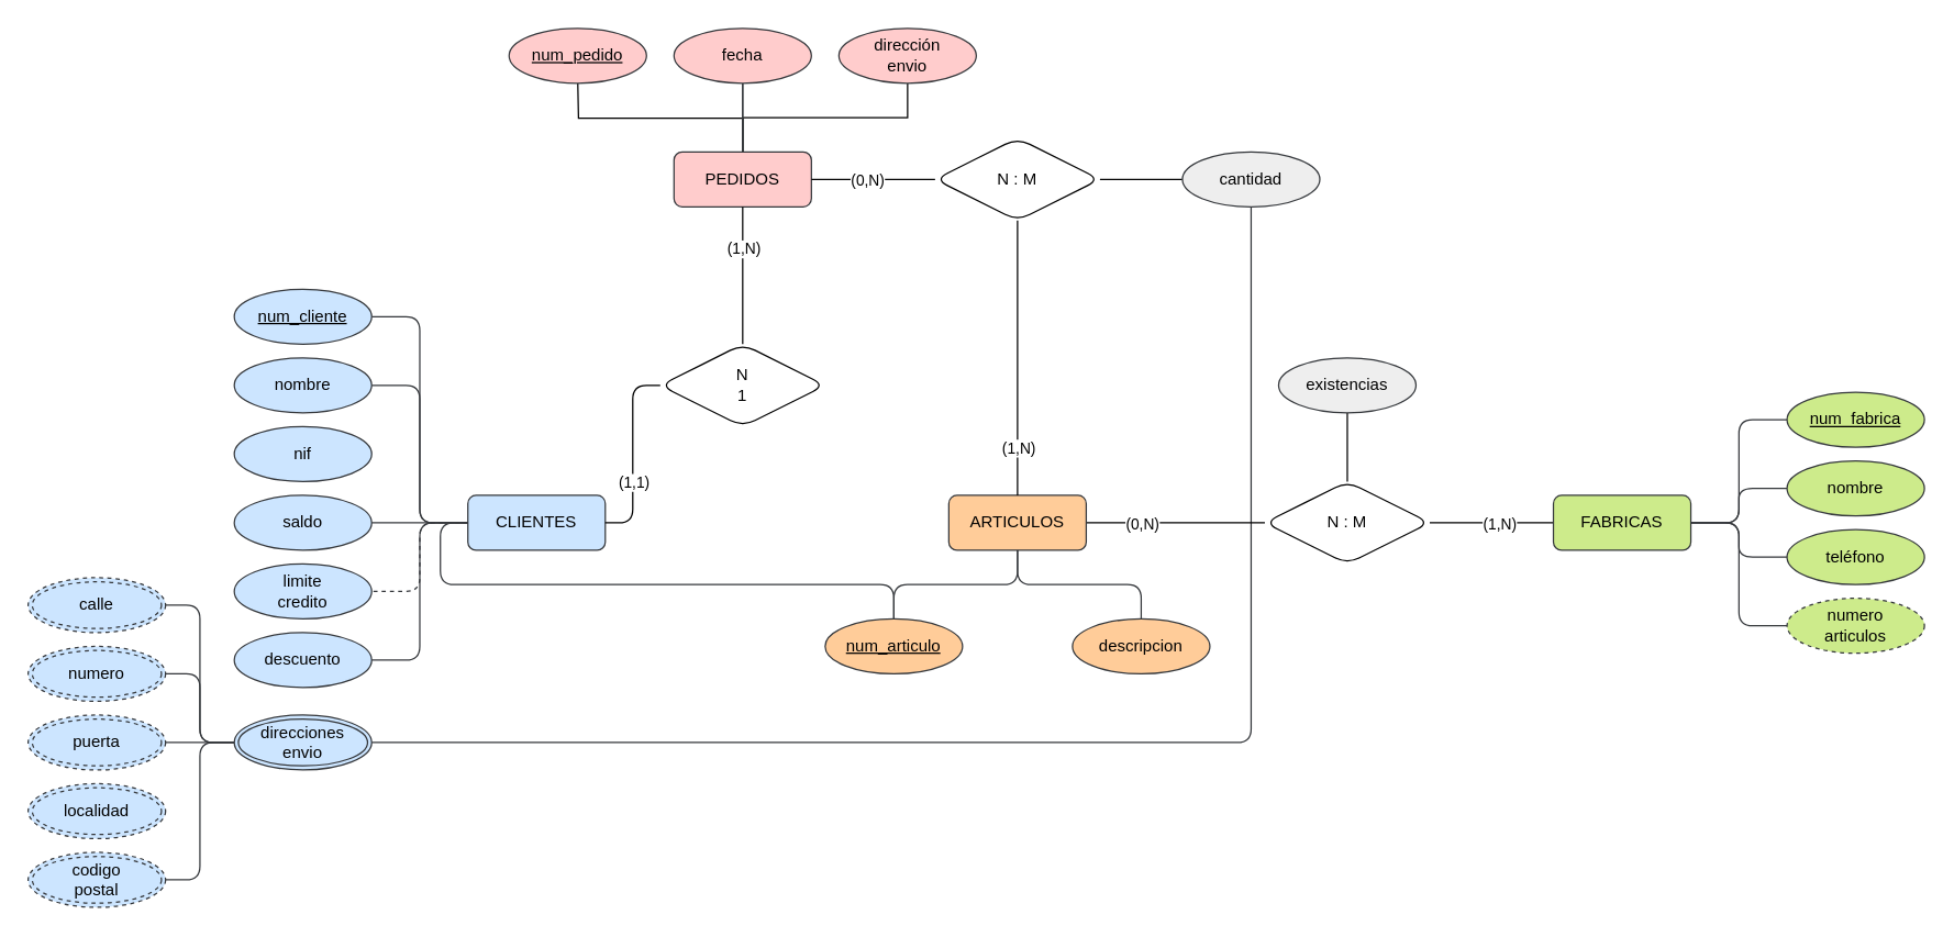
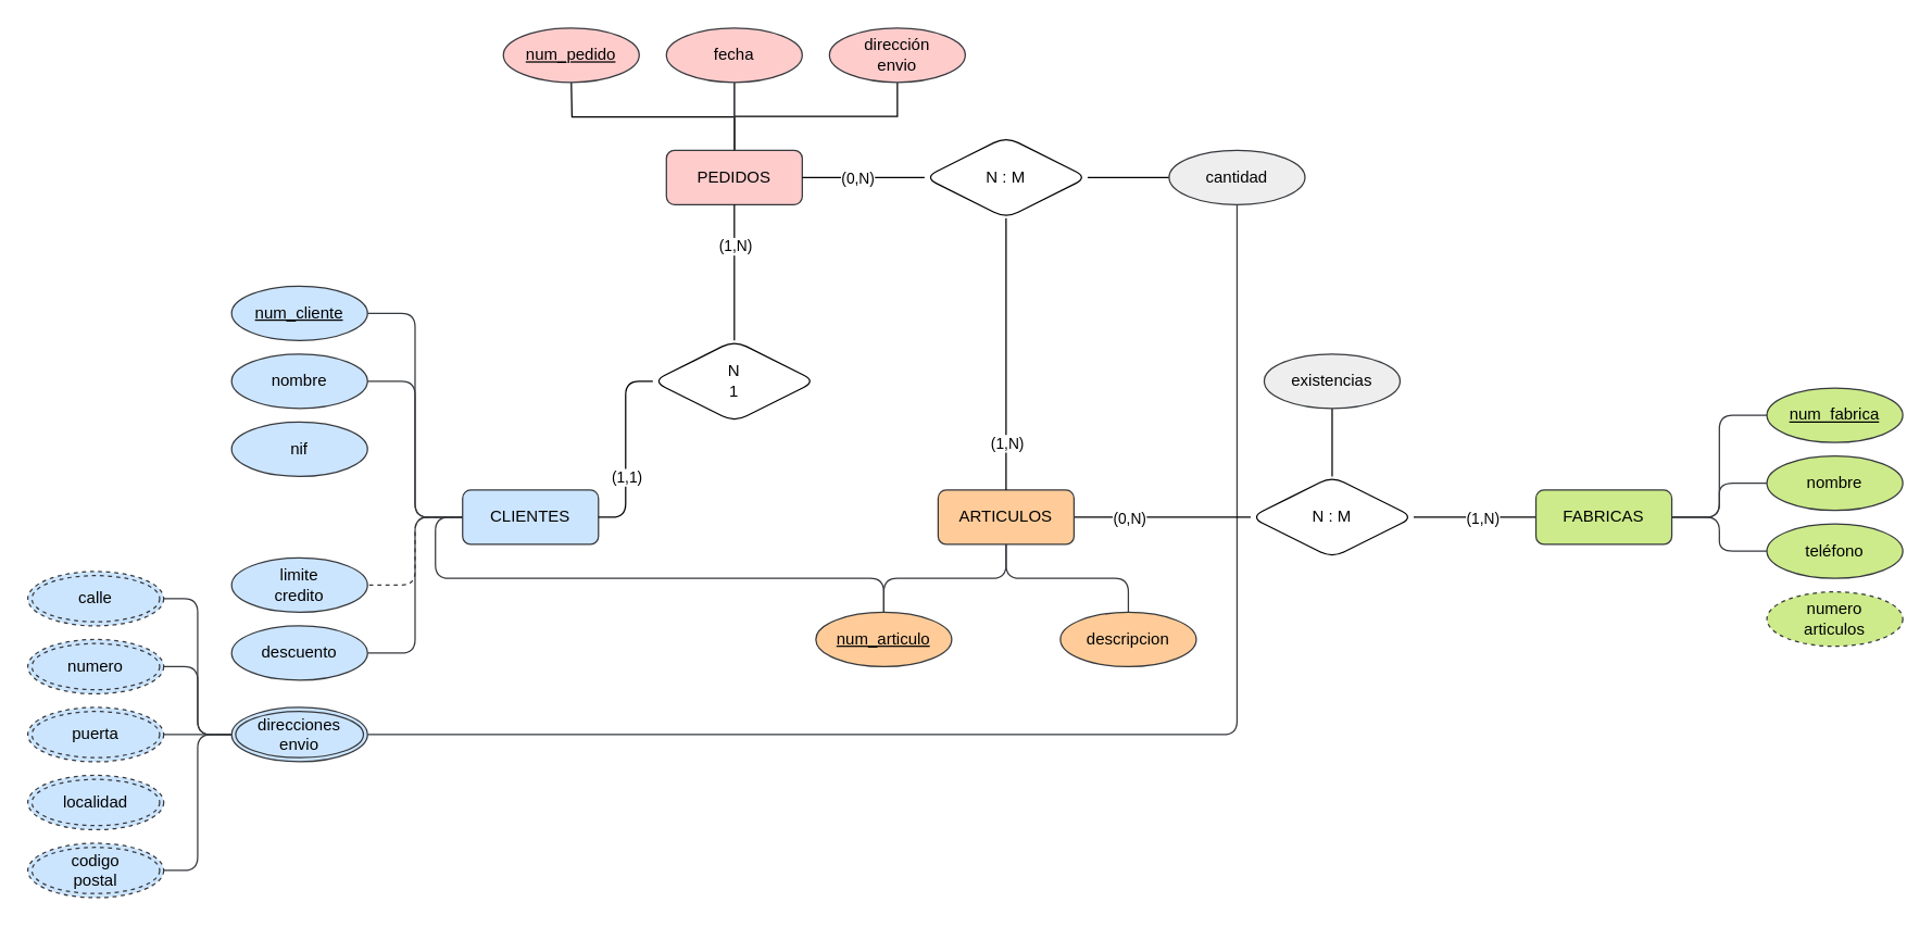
  <mxCell id="0" />
  <mxCell id="1" parent="0" />
  <mxCell id="2" style="edgeStyle=orthogonalEdgeStyle;orthogonalLoop=1;jettySize=auto;html=1;entryX=1;entryY=0.5;entryDx=0;entryDy=0;fillColor=#cce5ff;strokeColor=#36393d;startArrow=none;startFill=0;endArrow=none;endFill=0;" parent="1" source="6" target="9" edge="1"><mxGeometry relative="1" as="geometry" /></mxCell>
- <mxCell id="3" style="edgeStyle=orthogonalEdgeStyle;orthogonalLoop=1;jettySize=auto;html=1;exitX=0;exitY=0.5;exitDx=0;exitDy=0;entryX=1;entryY=0.5;entryDx=0;entryDy=0;fillColor=#cce5ff;strokeColor=#36393d;startArrow=none;startFill=0;endArrow=none;endFill=0;" parent="1" source="6" target="11" edge="1"><mxGeometry relative="1" as="geometry" /></mxCell>
  <mxCell id="4" style="edgeStyle=orthogonalEdgeStyle;orthogonalLoop=1;jettySize=auto;html=1;exitX=0;exitY=0.5;exitDx=0;exitDy=0;entryX=1;entryY=0.5;entryDx=0;entryDy=0;fillColor=#cce5ff;strokeColor=#36393d;startArrow=none;startFill=0;endArrow=none;endFill=0;dashed=1;" parent="1" source="6" target="12" edge="1"><mxGeometry relative="1" as="geometry" /></mxCell>
  <mxCell id="5" style="edgeStyle=orthogonalEdgeStyle;orthogonalLoop=1;jettySize=auto;html=1;exitX=0;exitY=0.5;exitDx=0;exitDy=0;startArrow=none;startFill=0;endArrow=none;endFill=0;fillColor=#cce5ff;strokeColor=#36393d;" parent="1" source="6" target="27" edge="1"><mxGeometry relative="1" as="geometry" /></mxCell>
  <mxCell id="6" value="CLIENTES" style="whiteSpace=wrap;html=1;align=center;fillColor=#cce5ff;strokeColor=#36393d;rounded=1;" parent="1" vertex="1"><mxGeometry x="340" y="360" width="100" height="40" as="geometry" /></mxCell>
  <mxCell id="7" style="edgeStyle=orthogonalEdgeStyle;orthogonalLoop=1;jettySize=auto;html=1;entryX=0;entryY=0.5;entryDx=0;entryDy=0;endArrow=none;endFill=0;startArrow=none;startFill=0;fillColor=#cce5ff;strokeColor=#36393d;" parent="1" source="8" target="6" edge="1"><mxGeometry relative="1" as="geometry" /></mxCell>
  <mxCell id="8" value="nombre" style="ellipse;whiteSpace=wrap;html=1;align=center;fillColor=#cce5ff;strokeColor=#36393d;rounded=1;" parent="1" vertex="1"><mxGeometry x="170" y="260" width="100" height="40" as="geometry" /></mxCell>
  <mxCell id="9" value="num_cliente" style="ellipse;whiteSpace=wrap;html=1;align=center;fontStyle=4;fillColor=#cce5ff;strokeColor=#36393d;rounded=1;" parent="1" vertex="1"><mxGeometry x="170" y="210" width="100" height="40" as="geometry" /></mxCell>
  <mxCell id="10" value="nif" style="ellipse;whiteSpace=wrap;html=1;align=center;fillColor=#cce5ff;strokeColor=#36393d;rounded=1;" parent="1" vertex="1"><mxGeometry x="170" y="310" width="100" height="40" as="geometry" /></mxCell>
- <mxCell id="11" value="saldo" style="ellipse;whiteSpace=wrap;html=1;align=center;fillColor=#cce5ff;strokeColor=#36393d;rounded=1;" parent="1" vertex="1"><mxGeometry x="170" y="360" width="100" height="40" as="geometry" /></mxCell>
  <mxCell id="12" value="limite&lt;br&gt;credito" style="ellipse;whiteSpace=wrap;html=1;align=center;fillColor=#cce5ff;strokeColor=#36393d;rounded=1;" parent="1" vertex="1"><mxGeometry x="170" y="410" width="100" height="40" as="geometry" /></mxCell>
  <mxCell id="13" style="edgeStyle=orthogonalEdgeStyle;orthogonalLoop=1;jettySize=auto;html=1;exitX=1;exitY=0.5;exitDx=0;exitDy=0;entryX=0;entryY=0.5;entryDx=0;entryDy=0;endArrow=none;endFill=0;startArrow=none;startFill=0;fillColor=#cce5ff;strokeColor=#36393d;" parent="1" source="14" target="6" edge="1"><mxGeometry relative="1" as="geometry" /></mxCell>
  <mxCell id="14" value="descuento" style="ellipse;whiteSpace=wrap;html=1;align=center;fillColor=#cce5ff;strokeColor=#36393d;rounded=1;" parent="1" vertex="1"><mxGeometry x="170" y="460" width="100" height="40" as="geometry" /></mxCell>
  <mxCell id="15" style="edgeStyle=orthogonalEdgeStyle;orthogonalLoop=1;jettySize=auto;html=1;entryX=1;entryY=0.5;entryDx=0;entryDy=0;startArrow=none;startFill=0;endArrow=none;endFill=0;fillColor=#cce5ff;strokeColor=#36393d;" parent="1" source="20" target="43" edge="1"><mxGeometry relative="1" as="geometry" /></mxCell>
  <mxCell id="16" style="edgeStyle=orthogonalEdgeStyle;orthogonalLoop=1;jettySize=auto;html=1;entryX=1;entryY=0.5;entryDx=0;entryDy=0;startArrow=none;startFill=0;endArrow=none;endFill=0;fillColor=#cce5ff;strokeColor=#36393d;" parent="1" source="20" target="42" edge="1"><mxGeometry relative="1" as="geometry" /></mxCell>
  <mxCell id="17" style="edgeStyle=orthogonalEdgeStyle;orthogonalLoop=1;jettySize=auto;html=1;entryX=1;entryY=0.5;entryDx=0;entryDy=0;startArrow=none;startFill=0;endArrow=none;endFill=0;fillColor=#cce5ff;strokeColor=#36393d;" parent="1" source="20" target="40" edge="1"><mxGeometry relative="1" as="geometry" /></mxCell>
  <mxCell id="18" style="edgeStyle=orthogonalEdgeStyle;orthogonalLoop=1;jettySize=auto;html=1;startArrow=none;startFill=0;endArrow=none;endFill=0;fillColor=#cce5ff;strokeColor=#36393d;" parent="1" source="20" target="64" edge="1"><mxGeometry relative="1" as="geometry" /></mxCell>
  <mxCell id="19" style="edgeStyle=orthogonalEdgeStyle;orthogonalLoop=1;jettySize=auto;html=1;entryX=1;entryY=0.5;entryDx=0;entryDy=0;startArrow=none;startFill=0;endArrow=none;endFill=0;fillColor=#cce5ff;strokeColor=#36393d;" parent="1" source="20" target="39" edge="1"><mxGeometry relative="1" as="geometry" /></mxCell>
  <mxCell id="20" value="direcciones&lt;br&gt;envio" style="ellipse;shape=doubleEllipse;margin=3;whiteSpace=wrap;html=1;align=center;fillColor=#cce5ff;strokeColor=#36393d;rounded=1;" parent="1" vertex="1"><mxGeometry x="170" y="520" width="100" height="40" as="geometry" /></mxCell>
  <mxCell id="21" style="edgeStyle=orthogonalEdgeStyle;orthogonalLoop=1;jettySize=auto;html=1;entryX=0;entryY=0.5;entryDx=0;entryDy=0;startArrow=none;startFill=0;endArrow=none;endFill=0;" parent="1" source="23" target="45" edge="1"><mxGeometry relative="1" as="geometry" /></mxCell>
  <mxCell id="22" value="(0,N)" style="edgeLabel;html=1;align=center;verticalAlign=middle;resizable=0;points=[];" vertex="1" connectable="0" parent="21"><mxGeometry x="-0.323" y="1" relative="1" as="geometry"><mxPoint x="-4" y="1" as="offset" /></mxGeometry></mxCell>
  <mxCell id="23" value="ARTICULOS" style="whiteSpace=wrap;html=1;align=center;fillColor=#ffcc99;strokeColor=#36393d;rounded=1;" parent="1" vertex="1"><mxGeometry x="690" y="360" width="100" height="40" as="geometry" /></mxCell>
  <mxCell id="24" style="edgeStyle=orthogonalEdgeStyle;orthogonalLoop=1;jettySize=auto;html=1;entryX=0.5;entryY=1;entryDx=0;entryDy=0;startArrow=none;startFill=0;endArrow=none;endFill=0;fillColor=#ffcc99;strokeColor=#36393d;" parent="1" source="25" target="23" edge="1"><mxGeometry relative="1" as="geometry" /></mxCell>
  <mxCell id="25" value="descripcion" style="ellipse;whiteSpace=wrap;html=1;align=center;fillColor=#ffcc99;strokeColor=#36393d;rounded=1;" parent="1" vertex="1"><mxGeometry x="780" y="450" width="100" height="40" as="geometry" /></mxCell>
  <mxCell id="26" style="edgeStyle=orthogonalEdgeStyle;orthogonalLoop=1;jettySize=auto;html=1;entryX=0.5;entryY=1;entryDx=0;entryDy=0;startArrow=none;startFill=0;endArrow=none;endFill=0;fillColor=#ffcc99;strokeColor=#36393d;" parent="1" source="27" target="23" edge="1"><mxGeometry relative="1" as="geometry" /></mxCell>
  <mxCell id="27" value="num_articulo" style="ellipse;whiteSpace=wrap;html=1;align=center;fontStyle=4;fillColor=#ffcc99;strokeColor=#36393d;rounded=1;" parent="1" vertex="1"><mxGeometry x="600" y="450" width="100" height="40" as="geometry" /></mxCell>
  <mxCell id="28" style="edgeStyle=orthogonalEdgeStyle;orthogonalLoop=1;jettySize=auto;html=1;entryX=0;entryY=0.5;entryDx=0;entryDy=0;startArrow=none;startFill=0;endArrow=none;endFill=0;fillColor=#cdeb8b;strokeColor=#36393d;" parent="1" source="34" target="35" edge="1"><mxGeometry relative="1" as="geometry" /></mxCell>
  <mxCell id="29" style="edgeStyle=orthogonalEdgeStyle;orthogonalLoop=1;jettySize=auto;html=1;entryX=0;entryY=0.5;entryDx=0;entryDy=0;startArrow=none;startFill=0;endArrow=none;endFill=0;fillColor=#cdeb8b;strokeColor=#36393d;" parent="1" source="34" target="36" edge="1"><mxGeometry relative="1" as="geometry" /></mxCell>
  <mxCell id="30" style="edgeStyle=orthogonalEdgeStyle;orthogonalLoop=1;jettySize=auto;html=1;entryX=0;entryY=0.5;entryDx=0;entryDy=0;startArrow=none;startFill=0;endArrow=none;endFill=0;fillColor=#cdeb8b;strokeColor=#36393d;" parent="1" source="34" target="37" edge="1"><mxGeometry relative="1" as="geometry" /></mxCell>
- <mxCell id="31" style="edgeStyle=orthogonalEdgeStyle;orthogonalLoop=1;jettySize=auto;html=1;entryX=0;entryY=0.5;entryDx=0;entryDy=0;startArrow=none;startFill=0;endArrow=none;endFill=0;fillColor=#cdeb8b;strokeColor=#36393d;" parent="1" source="34" target="38" edge="1"><mxGeometry relative="1" as="geometry" /></mxCell>
  <mxCell id="32" style="edgeStyle=orthogonalEdgeStyle;orthogonalLoop=1;jettySize=auto;html=1;entryX=1;entryY=0.5;entryDx=0;entryDy=0;startArrow=none;startFill=0;endArrow=none;endFill=0;" parent="1" source="34" target="45" edge="1"><mxGeometry relative="1" as="geometry" /></mxCell>
  <mxCell id="33" value="(1,N)" style="edgeLabel;html=1;align=center;verticalAlign=middle;resizable=0;points=[];" vertex="1" connectable="0" parent="32"><mxGeometry x="-0.244" y="-1" relative="1" as="geometry"><mxPoint x="-6" y="1" as="offset" /></mxGeometry></mxCell>
  <mxCell id="34" value="FABRICAS" style="whiteSpace=wrap;html=1;align=center;fillColor=#cdeb8b;strokeColor=#36393d;rounded=1;" parent="1" vertex="1"><mxGeometry x="1130" y="360" width="100" height="40" as="geometry" /></mxCell>
  <mxCell id="35" value="num_fabrica" style="ellipse;whiteSpace=wrap;html=1;align=center;fontStyle=4;fillColor=#cdeb8b;strokeColor=#36393d;rounded=1;" parent="1" vertex="1"><mxGeometry x="1300" y="285" width="100" height="40" as="geometry" /></mxCell>
  <mxCell id="36" value="nombre" style="ellipse;whiteSpace=wrap;html=1;align=center;fillColor=#cdeb8b;strokeColor=#36393d;rounded=1;" parent="1" vertex="1"><mxGeometry x="1300" y="335" width="100" height="40" as="geometry" /></mxCell>
  <mxCell id="37" value="teléfono" style="ellipse;whiteSpace=wrap;html=1;align=center;fillColor=#cdeb8b;strokeColor=#36393d;rounded=1;" parent="1" vertex="1"><mxGeometry x="1300" y="385" width="100" height="40" as="geometry" /></mxCell>
  <mxCell id="38" value="numero&lt;br&gt;articulos" style="ellipse;whiteSpace=wrap;html=1;align=center;fillColor=#cdeb8b;strokeColor=#36393d;dashed=1;rounded=1;" parent="1" vertex="1"><mxGeometry x="1300" y="435" width="100" height="40" as="geometry" /></mxCell>
  <mxCell id="39" value="codigo&lt;br&gt;postal" style="ellipse;shape=doubleEllipse;margin=3;whiteSpace=wrap;html=1;align=center;dashed=1;fillColor=#cce5ff;strokeColor=#36393d;rounded=1;" parent="1" vertex="1"><mxGeometry x="20" y="620" width="100" height="40" as="geometry" /></mxCell>
  <mxCell id="40" value="puerta" style="ellipse;shape=doubleEllipse;margin=3;whiteSpace=wrap;html=1;align=center;dashed=1;fillColor=#cce5ff;strokeColor=#36393d;rounded=1;" parent="1" vertex="1"><mxGeometry x="20" y="520" width="100" height="40" as="geometry" /></mxCell>
  <mxCell id="41" value="localidad" style="ellipse;shape=doubleEllipse;margin=3;whiteSpace=wrap;html=1;align=center;dashed=1;fillColor=#cce5ff;strokeColor=#36393d;rounded=1;" parent="1" vertex="1"><mxGeometry x="20" y="570" width="100" height="40" as="geometry" /></mxCell>
  <mxCell id="42" value="numero" style="ellipse;shape=doubleEllipse;margin=3;whiteSpace=wrap;html=1;align=center;dashed=1;fillColor=#cce5ff;strokeColor=#36393d;rounded=1;" parent="1" vertex="1"><mxGeometry x="20" y="470" width="100" height="40" as="geometry" /></mxCell>
  <mxCell id="43" value="calle" style="ellipse;shape=doubleEllipse;margin=3;whiteSpace=wrap;html=1;align=center;dashed=1;fillColor=#cce5ff;strokeColor=#36393d;rounded=1;" parent="1" vertex="1"><mxGeometry x="20" y="420" width="100" height="40" as="geometry" /></mxCell>
  <mxCell id="44" style="edgeStyle=orthogonalEdgeStyle;orthogonalLoop=1;jettySize=auto;html=1;entryX=0.5;entryY=1;entryDx=0;entryDy=0;startArrow=none;startFill=0;endArrow=none;endFill=0;" parent="1" source="45" target="46" edge="1"><mxGeometry relative="1" as="geometry" /></mxCell>
  <mxCell id="45" value="N : M" style="shape=rhombus;perimeter=rhombusPerimeter;whiteSpace=wrap;html=1;align=center;rounded=1;" parent="1" vertex="1"><mxGeometry x="920" y="350" width="120" height="60" as="geometry" /></mxCell>
  <mxCell id="46" value="existencias" style="ellipse;whiteSpace=wrap;html=1;align=center;fillColor=#eeeeee;strokeColor=#36393d;rounded=1;" parent="1" vertex="1"><mxGeometry x="930" y="260" width="100" height="40" as="geometry" /></mxCell>
  <mxCell id="47" style="edgeStyle=orthogonalEdgeStyle;rounded=0;orthogonalLoop=1;jettySize=auto;html=1;exitX=0.5;exitY=0;exitDx=0;exitDy=0;entryX=0.5;entryY=1;entryDx=0;entryDy=0;endArrow=none;endFill=0;" edge="1" parent="1" source="49"><mxGeometry relative="1" as="geometry"><mxPoint x="420" y="60" as="targetPoint" /></mxGeometry></mxCell>
  <mxCell id="48" style="edgeStyle=orthogonalEdgeStyle;rounded=0;orthogonalLoop=1;jettySize=auto;html=1;exitX=0.5;exitY=0;exitDx=0;exitDy=0;entryX=0.5;entryY=1;entryDx=0;entryDy=0;endArrow=none;endFill=0;" edge="1" parent="1" source="49" target="57"><mxGeometry relative="1" as="geometry" /></mxCell>
  <mxCell id="49" value="PEDIDOS" style="whiteSpace=wrap;html=1;align=center;fillColor=#ffcccc;strokeColor=#36393d;rounded=1;" parent="1" vertex="1"><mxGeometry x="490" y="110" width="100" height="40" as="geometry" /></mxCell>
  <mxCell id="50" style="edgeStyle=orthogonalEdgeStyle;orthogonalLoop=1;jettySize=auto;html=1;entryX=0.5;entryY=1;entryDx=0;entryDy=0;startArrow=none;startFill=0;endArrow=none;endFill=0;" parent="1" source="54" target="49" edge="1"><mxGeometry relative="1" as="geometry" /></mxCell>
  <mxCell id="51" value="(1,N)" style="edgeLabel;html=1;align=center;verticalAlign=middle;resizable=0;points=[];" vertex="1" connectable="0" parent="50"><mxGeometry x="0.32" y="-3" relative="1" as="geometry"><mxPoint x="-3" y="-4" as="offset" /></mxGeometry></mxCell>
  <mxCell id="52" style="edgeStyle=orthogonalEdgeStyle;orthogonalLoop=1;jettySize=auto;html=1;entryX=1;entryY=0.5;entryDx=0;entryDy=0;startArrow=none;startFill=0;endArrow=none;endFill=0;" parent="1" source="54" target="6" edge="1"><mxGeometry relative="1" as="geometry" /></mxCell>
  <mxCell id="53" value="(1,1)" style="edgeLabel;html=1;align=center;verticalAlign=middle;resizable=0;points=[];" vertex="1" connectable="0" parent="52"><mxGeometry x="0.2" relative="1" as="geometry"><mxPoint y="6" as="offset" /></mxGeometry></mxCell>
  <mxCell id="54" value="N&lt;br&gt;1" style="shape=rhombus;perimeter=rhombusPerimeter;whiteSpace=wrap;html=1;align=center;horizontal=1;rounded=1;" parent="1" vertex="1"><mxGeometry x="480" y="250" width="120" height="60" as="geometry" /></mxCell>
  <mxCell id="55" style="edgeStyle=orthogonalEdgeStyle;orthogonalLoop=1;jettySize=auto;html=1;entryX=0.5;entryY=0;entryDx=0;entryDy=0;endArrow=none;endFill=0;fillColor=#ffcccc;strokeColor=#36393d;" edge="1" parent="1" source="65" target="49"><mxGeometry relative="1" as="geometry" /></mxCell>
  <mxCell id="56" style="edgeStyle=orthogonalEdgeStyle;orthogonalLoop=1;jettySize=auto;html=1;entryX=0.5;entryY=0;entryDx=0;entryDy=0;endArrow=none;endFill=0;fillColor=#ffcccc;strokeColor=#36393d;startArrow=none;" edge="1" parent="1" source="65" target="49"><mxGeometry relative="1" as="geometry" /></mxCell>
  <mxCell id="57" value="dirección&lt;br&gt;envio" style="ellipse;whiteSpace=wrap;html=1;align=center;fillColor=#ffcccc;strokeColor=#36393d;rounded=1;" vertex="1" parent="1"><mxGeometry x="610" y="20" width="100" height="40" as="geometry" /></mxCell>
  <mxCell id="58" style="edgeStyle=orthogonalEdgeStyle;orthogonalLoop=1;jettySize=auto;html=1;entryX=0.5;entryY=0;entryDx=0;entryDy=0;endArrow=none;endFill=0;" edge="1" parent="1" source="62" target="23"><mxGeometry relative="1" as="geometry" /></mxCell>
  <mxCell id="59" value="(1,N)" style="edgeLabel;html=1;align=center;verticalAlign=middle;resizable=0;points=[];" vertex="1" connectable="0" parent="58"><mxGeometry x="0.7" y="-1" relative="1" as="geometry"><mxPoint x="1" y="-5" as="offset" /></mxGeometry></mxCell>
  <mxCell id="60" style="edgeStyle=orthogonalEdgeStyle;orthogonalLoop=1;jettySize=auto;html=1;entryX=1;entryY=0.5;entryDx=0;entryDy=0;endArrow=none;endFill=0;" edge="1" parent="1" source="62" target="49"><mxGeometry relative="1" as="geometry"><Array as="points"><mxPoint x="630" y="130" /><mxPoint x="630" y="130" /></Array></mxGeometry></mxCell>
  <mxCell id="61" value="(0,N)" style="edgeLabel;html=1;align=center;verticalAlign=middle;resizable=0;points=[];" vertex="1" connectable="0" parent="60"><mxGeometry x="0.2" relative="1" as="geometry"><mxPoint x="4" as="offset" /></mxGeometry></mxCell>
  <mxCell id="62" value="N : M" style="shape=rhombus;perimeter=rhombusPerimeter;whiteSpace=wrap;html=1;align=center;rounded=1;" vertex="1" parent="1"><mxGeometry x="680" y="100" width="120" height="60" as="geometry" /></mxCell>
  <mxCell id="63" style="edgeStyle=orthogonalEdgeStyle;rounded=0;orthogonalLoop=1;jettySize=auto;html=1;entryX=1;entryY=0.5;entryDx=0;entryDy=0;endArrow=none;endFill=0;" edge="1" parent="1" source="64" target="62"><mxGeometry relative="1" as="geometry" /></mxCell>
  <mxCell id="64" value="cantidad" style="ellipse;whiteSpace=wrap;html=1;align=center;rounded=1;fillColor=#eeeeee;strokeColor=#36393d;" vertex="1" parent="1"><mxGeometry x="860" y="110" width="100" height="40" as="geometry" /></mxCell>
  <mxCell id="65" value="fecha" style="ellipse;whiteSpace=wrap;html=1;align=center;fillColor=#ffcccc;strokeColor=#36393d;rounded=1;" vertex="1" parent="1"><mxGeometry x="490" y="20" width="100" height="40" as="geometry" /></mxCell>
  <mxCell id="66" value="num_pedido" style="ellipse;whiteSpace=wrap;html=1;align=center;fontStyle=4;rounded=1;fillColor=#ffcccc;strokeColor=#36393d;" vertex="1" parent="1"><mxGeometry x="370" y="20" width="100" height="40" as="geometry" /></mxCell>
